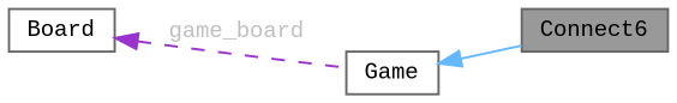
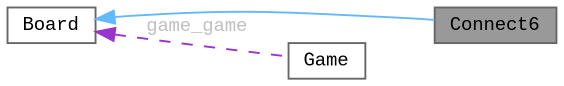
  digraph {
    fontname="Liberation Mono"
    rankdir=LR
    node [color=gray40 fillcolor=white fontname="Liberation Mono" fontsize=10 shape=box style=filled]
    edge [dir=back fontname="Liberation Mono" fontsize=10 labelfontname=Helvetica labelfontsize=10]
    n1 [fillcolor=grey60 fontcolor=black height=0.2 label=Connect6 width=0.4]
    n2 [height=0.2 label=Game width=0.4]
    n3 [height=0.2 label=Board width=0.4]
-   n2 -> n1 [color=steelblue1 style=solid]
-   n3 -> n2 [color=darkorchid3 fontcolor=grey label=" game_board" style=dashed]
+   n3 -> n1 [color=steelblue1 style=solid]
+   n3 -> n2 [color=darkorchid3 fontcolor=grey label=" game_game" style=dashed]
  }
